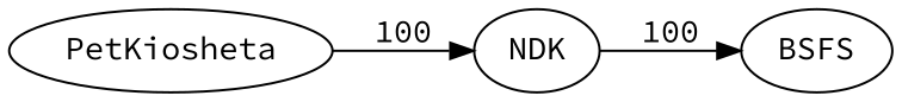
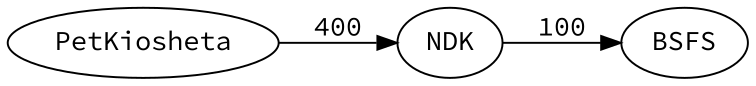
  digraph {
    fontname="Source Code Pro"
    rankdir=LR
    node [fontname="Source Code Pro"]
    edge [fontname="Source Code Pro"]
    NDK
    BSFS
    PetKiosheta
    NDK -> BSFS [label=100]
-   PetKiosheta -> NDK [label=100]
+   PetKiosheta -> NDK [label=400]
  }
